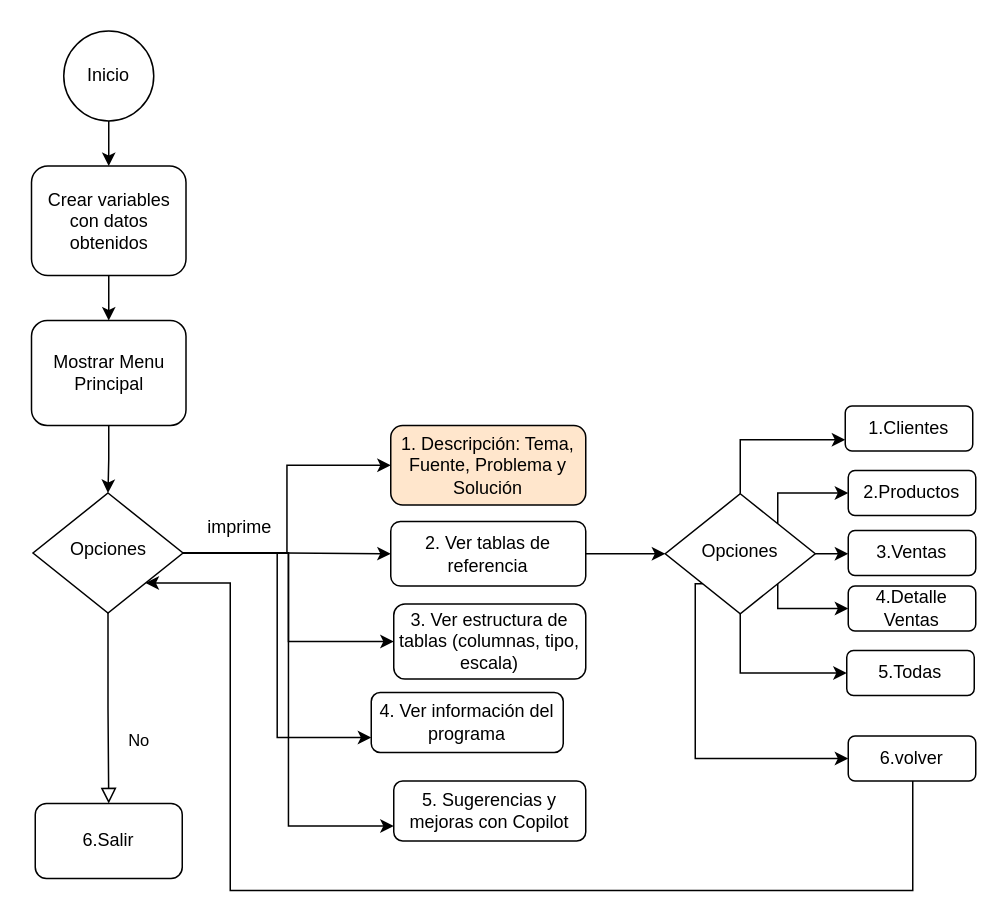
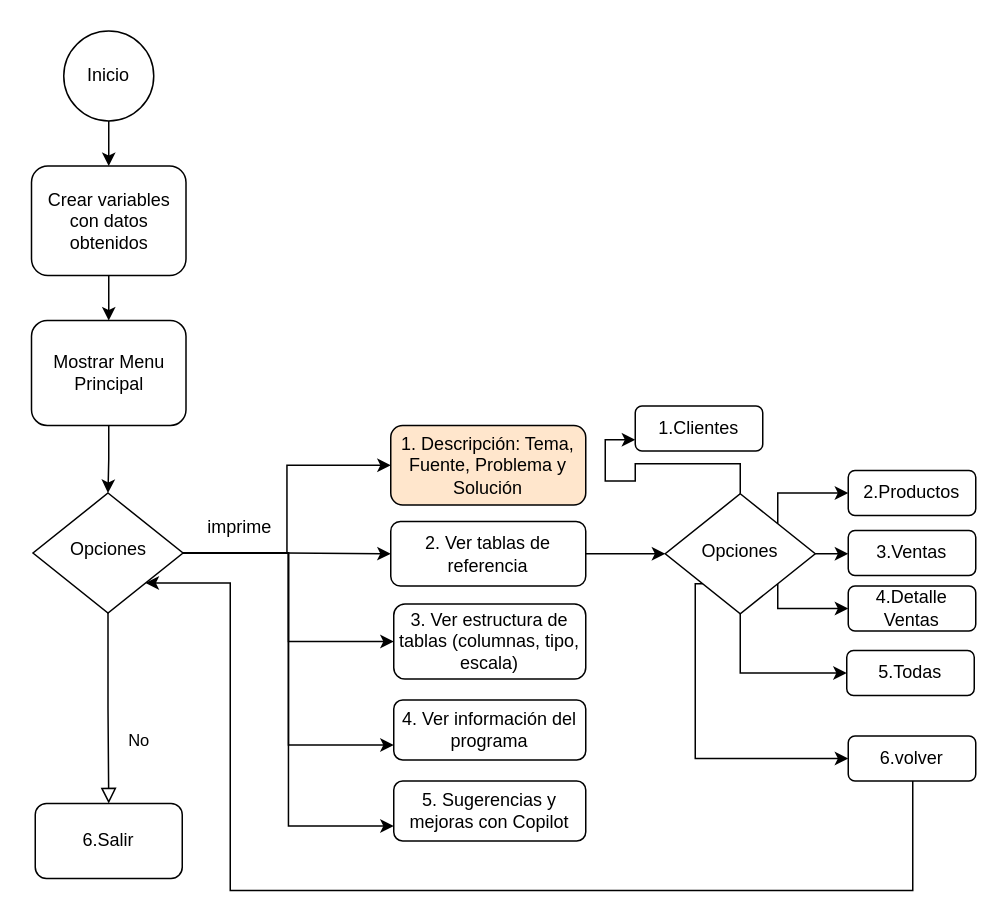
  <mxCell id="0" />
  <mxCell id="1" parent="0" />
  <mxCell id="2" value="" style="edgeStyle=orthogonalEdgeStyle;rounded=0;orthogonalLoop=1;jettySize=auto;html=1;strokeColor=light-dark(#000000,#808080);" edge="1" parent="1" source="3" target="16"><mxGeometry relative="1" as="geometry" /></mxCell>
  <mxCell id="3" value="Crear variables con datos obtenidos" style="rounded=1;whiteSpace=wrap;html=1;fontSize=12;glass=0;strokeWidth=1;shadow=0;strokeColor=light-dark(#000000,#808080);" parent="1" vertex="1"><mxGeometry x="20.5" y="110" width="103" height="73" as="geometry" /></mxCell>
  <mxCell id="4" value="No" style="rounded=0;html=1;jettySize=auto;orthogonalLoop=1;fontSize=11;endArrow=block;endFill=0;endSize=8;strokeWidth=1;shadow=0;labelBackgroundColor=none;edgeStyle=orthogonalEdgeStyle;strokeColor=light-dark(#000000,#808080);" parent="1" source="10" target="11" edge="1"><mxGeometry x="0.333" y="20" relative="1" as="geometry"><mxPoint as="offset" /></mxGeometry></mxCell>
  <mxCell id="5" style="edgeStyle=orthogonalEdgeStyle;rounded=0;orthogonalLoop=1;jettySize=auto;html=1;exitX=1;exitY=0.5;exitDx=0;exitDy=0;entryX=0;entryY=0.5;entryDx=0;entryDy=0;strokeColor=light-dark(#000000,#808080);" edge="1" parent="1" source="10" target="18"><mxGeometry relative="1" as="geometry" /></mxCell>
  <mxCell id="6" style="edgeStyle=orthogonalEdgeStyle;rounded=0;orthogonalLoop=1;jettySize=auto;html=1;entryX=0;entryY=0.5;entryDx=0;entryDy=0;strokeColor=light-dark(#000000,#808080);" edge="1" parent="1" source="10" target="20"><mxGeometry relative="1" as="geometry" /></mxCell>
  <mxCell id="7" style="edgeStyle=orthogonalEdgeStyle;rounded=0;orthogonalLoop=1;jettySize=auto;html=1;entryX=0;entryY=0.5;entryDx=0;entryDy=0;strokeColor=light-dark(#000000,#808080);" edge="1" parent="1" source="10" target="21"><mxGeometry relative="1" as="geometry" /></mxCell>
  <mxCell id="8" style="edgeStyle=orthogonalEdgeStyle;rounded=0;orthogonalLoop=1;jettySize=auto;html=1;entryX=0;entryY=0.75;entryDx=0;entryDy=0;strokeColor=light-dark(#000000,#808080);" edge="1" parent="1" source="10" target="17"><mxGeometry relative="1" as="geometry" /></mxCell>
  <mxCell id="9" style="edgeStyle=orthogonalEdgeStyle;rounded=0;orthogonalLoop=1;jettySize=auto;html=1;entryX=0;entryY=0.75;entryDx=0;entryDy=0;strokeColor=light-dark(#000000,#808080);" edge="1" parent="1" source="10" target="12"><mxGeometry relative="1" as="geometry" /></mxCell>
  <mxCell id="10" value="Opciones" style="rhombus;whiteSpace=wrap;html=1;shadow=0;fontFamily=Helvetica;fontSize=12;align=center;strokeWidth=1;spacing=6;spacingTop=-4;strokeColor=light-dark(#000000,#808080);" parent="1" vertex="1"><mxGeometry x="21.5" y="328" width="100" height="80" as="geometry" /></mxCell>
  <mxCell id="11" value="6.Salir" style="rounded=1;whiteSpace=wrap;html=1;fontSize=12;glass=0;strokeWidth=1;shadow=0;strokeColor=light-dark(#000000,#808080);" parent="1" vertex="1"><mxGeometry x="23" y="535" width="98" height="50" as="geometry" /></mxCell>
  <mxCell id="12" value="5. Sugerencias y mejoras con Copilot" style="rounded=1;whiteSpace=wrap;html=1;fontSize=12;glass=0;strokeWidth=1;shadow=0;strokeColor=light-dark(#000000,#808080);" parent="1" vertex="1"><mxGeometry x="262" y="520" width="128" height="40" as="geometry" /></mxCell>
  <mxCell id="13" value="" style="edgeStyle=orthogonalEdgeStyle;rounded=0;orthogonalLoop=1;jettySize=auto;html=1;strokeColor=light-dark(#000000,#808080);" edge="1" parent="1" source="14" target="3"><mxGeometry relative="1" as="geometry" /></mxCell>
  <mxCell id="14" value="Inicio" style="ellipse;whiteSpace=wrap;html=1;strokeColor=light-dark(#000000,#808080);" vertex="1" parent="1"><mxGeometry x="42" y="20" width="60" height="60" as="geometry" /></mxCell>
  <mxCell id="15" value="" style="edgeStyle=orthogonalEdgeStyle;rounded=0;orthogonalLoop=1;jettySize=auto;html=1;strokeColor=light-dark(#000000,#808080);" edge="1" parent="1" source="16" target="10"><mxGeometry relative="1" as="geometry" /></mxCell>
  <mxCell id="16" value="Mostrar Menu Principal" style="rounded=1;whiteSpace=wrap;html=1;strokeColor=light-dark(#000000,#808080);" vertex="1" parent="1"><mxGeometry x="20.5" y="213" width="103" height="70" as="geometry" /></mxCell>
- <mxCell id="17" value="4. Ver información del programa" style="rounded=1;whiteSpace=wrap;html=1;fontSize=12;glass=0;strokeWidth=1;shadow=0;strokeColor=light-dark(#000000,#808080);" vertex="1" parent="1"><mxGeometry x="247" y="461" width="128" height="40" as="geometry" /></mxCell>
+ <mxCell id="17" value="4. Ver información del programa" style="rounded=1;whiteSpace=wrap;html=1;fontSize=12;glass=0;strokeWidth=1;shadow=0;strokeColor=light-dark(#000000,#808080);" vertex="1" parent="1"><mxGeometry x="262" y="466" width="128" height="40" as="geometry" /></mxCell>
  <mxCell id="18" value="1. Descripción: Tema, Fuente, Problema y Solución" style="rounded=1;whiteSpace=wrap;html=1;fontSize=12;glass=0;strokeWidth=1;shadow=0;strokeColor=light-dark(#000000,#808080);fillColor=#ffe6cc;" vertex="1" parent="1"><mxGeometry x="260" y="283" width="130" height="53" as="geometry" /></mxCell>
  <mxCell id="19" value="" style="edgeStyle=orthogonalEdgeStyle;rounded=0;orthogonalLoop=1;jettySize=auto;html=1;strokeColor=light-dark(#000000,#808080);" edge="1" parent="1" source="20" target="29"><mxGeometry relative="1" as="geometry" /></mxCell>
  <mxCell id="20" value="2. Ver tablas de referencia" style="rounded=1;whiteSpace=wrap;html=1;fontSize=12;glass=0;strokeWidth=1;shadow=0;strokeColor=light-dark(#000000,#808080);" vertex="1" parent="1"><mxGeometry x="260" y="347" width="130" height="43" as="geometry" /></mxCell>
  <mxCell id="21" value="3. Ver estructura de tablas (columnas, tipo, escala)" style="rounded=1;whiteSpace=wrap;html=1;fontSize=12;glass=0;strokeWidth=1;shadow=0;strokeColor=light-dark(#000000,#808080);" vertex="1" parent="1"><mxGeometry x="262" y="402" width="128" height="50" as="geometry" /></mxCell>
  <mxCell id="22" value="imprime" style="text;html=1;align=center;verticalAlign=middle;resizable=0;points=[];autosize=1;strokeColor=none;fillColor=none;" vertex="1" parent="1"><mxGeometry x="124" y="336" width="70" height="30" as="geometry" /></mxCell>
  <mxCell id="23" style="edgeStyle=orthogonalEdgeStyle;rounded=0;orthogonalLoop=1;jettySize=auto;html=1;exitX=1;exitY=0;exitDx=0;exitDy=0;entryX=0;entryY=0.5;entryDx=0;entryDy=0;strokeColor=light-dark(#000000,#808080);" edge="1" parent="1" source="29" target="31"><mxGeometry relative="1" as="geometry"><Array as="points"><mxPoint x="518" y="328" /></Array></mxGeometry></mxCell>
  <mxCell id="24" style="edgeStyle=orthogonalEdgeStyle;rounded=0;orthogonalLoop=1;jettySize=auto;html=1;exitX=0.5;exitY=0;exitDx=0;exitDy=0;entryX=0;entryY=0.75;entryDx=0;entryDy=0;strokeColor=light-dark(#000000,#808080);" edge="1" parent="1" source="29" target="30"><mxGeometry relative="1" as="geometry" /></mxCell>
  <mxCell id="25" style="edgeStyle=orthogonalEdgeStyle;rounded=0;orthogonalLoop=1;jettySize=auto;html=1;exitX=1;exitY=0.5;exitDx=0;exitDy=0;entryX=0;entryY=0.5;entryDx=0;entryDy=0;strokeColor=light-dark(#000000,#808080);" edge="1" parent="1" source="29" target="32"><mxGeometry relative="1" as="geometry" /></mxCell>
  <mxCell id="26" style="edgeStyle=orthogonalEdgeStyle;rounded=0;orthogonalLoop=1;jettySize=auto;html=1;exitX=1;exitY=1;exitDx=0;exitDy=0;entryX=0;entryY=0.5;entryDx=0;entryDy=0;strokeColor=light-dark(#000000,#808080);" edge="1" parent="1" source="29" target="33"><mxGeometry relative="1" as="geometry"><Array as="points"><mxPoint x="518" y="405" /></Array></mxGeometry></mxCell>
  <mxCell id="27" style="edgeStyle=orthogonalEdgeStyle;rounded=0;orthogonalLoop=1;jettySize=auto;html=1;entryX=0;entryY=0.5;entryDx=0;entryDy=0;strokeColor=light-dark(#000000,#808080);" edge="1" parent="1" source="29" target="34"><mxGeometry relative="1" as="geometry"><Array as="points"><mxPoint x="493" y="448" /></Array></mxGeometry></mxCell>
  <mxCell id="28" style="edgeStyle=orthogonalEdgeStyle;rounded=0;orthogonalLoop=1;jettySize=auto;html=1;exitX=0;exitY=1;exitDx=0;exitDy=0;entryX=0;entryY=0.5;entryDx=0;entryDy=0;strokeColor=light-dark(#000000,#808080);" edge="1" parent="1" source="29" target="35"><mxGeometry relative="1" as="geometry"><Array as="points"><mxPoint x="463" y="389" /><mxPoint x="463" y="505" /></Array></mxGeometry></mxCell>
  <mxCell id="29" value="Opciones" style="rhombus;whiteSpace=wrap;html=1;shadow=0;fontFamily=Helvetica;fontSize=12;align=center;strokeWidth=1;spacing=6;spacingTop=-4;strokeColor=light-dark(#000000,#808080);" vertex="1" parent="1"><mxGeometry x="443" y="328.5" width="100" height="80" as="geometry" /></mxCell>
- <mxCell id="30" value="1.Clientes" style="rounded=1;whiteSpace=wrap;html=1;fontSize=12;glass=0;strokeWidth=1;shadow=0;strokeColor=light-dark(#000000,#808080);" vertex="1" parent="1"><mxGeometry x="563" y="270" width="85" height="30" as="geometry" /></mxCell>
+ <mxCell id="30" value="1.Clientes" style="rounded=1;whiteSpace=wrap;html=1;fontSize=12;glass=0;strokeWidth=1;shadow=0;strokeColor=light-dark(#000000,#808080);" vertex="1" parent="1"><mxGeometry x="423" y="270" width="85" height="30" as="geometry" /></mxCell>
  <mxCell id="31" value="2.Productos" style="rounded=1;whiteSpace=wrap;html=1;fontSize=12;glass=0;strokeWidth=1;shadow=0;strokeColor=light-dark(#000000,#808080);" vertex="1" parent="1"><mxGeometry x="565" y="313" width="85" height="30" as="geometry" /></mxCell>
  <mxCell id="32" value="3.Ventas" style="rounded=1;whiteSpace=wrap;html=1;fontSize=12;glass=0;strokeWidth=1;shadow=0;strokeColor=light-dark(#000000,#808080);" vertex="1" parent="1"><mxGeometry x="565" y="353" width="85" height="30" as="geometry" /></mxCell>
  <mxCell id="33" value="4.Detalle Ventas" style="rounded=1;whiteSpace=wrap;html=1;fontSize=12;glass=0;strokeWidth=1;shadow=0;strokeColor=light-dark(#000000,#808080);" vertex="1" parent="1"><mxGeometry x="565" y="390" width="85" height="30" as="geometry" /></mxCell>
  <mxCell id="34" value="5.Todas" style="rounded=1;whiteSpace=wrap;html=1;fontSize=12;glass=0;strokeWidth=1;shadow=0;strokeColor=light-dark(#000000,#808080);" vertex="1" parent="1"><mxGeometry x="564" y="433" width="85" height="30" as="geometry" /></mxCell>
  <mxCell id="35" value="6.volver" style="rounded=1;whiteSpace=wrap;html=1;fontSize=12;glass=0;strokeWidth=1;shadow=0;strokeColor=light-dark(#000000,#808080);" vertex="1" parent="1"><mxGeometry x="565" y="490" width="85" height="30" as="geometry" /></mxCell>
  <mxCell id="36" style="edgeStyle=orthogonalEdgeStyle;rounded=0;orthogonalLoop=1;jettySize=auto;html=1;entryX=1;entryY=1;entryDx=0;entryDy=0;strokeColor=light-dark(#000000,#808080);" edge="1" parent="1" target="10"><mxGeometry relative="1" as="geometry"><mxPoint x="608" y="520" as="sourcePoint" /><mxPoint x="127" y="361" as="targetPoint" /><Array as="points"><mxPoint x="608" y="593" /><mxPoint x="153" y="593" /><mxPoint x="153" y="388" /></Array></mxGeometry></mxCell>
